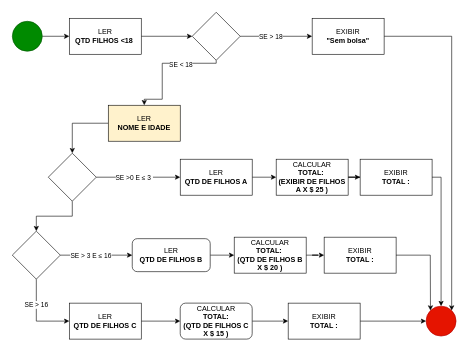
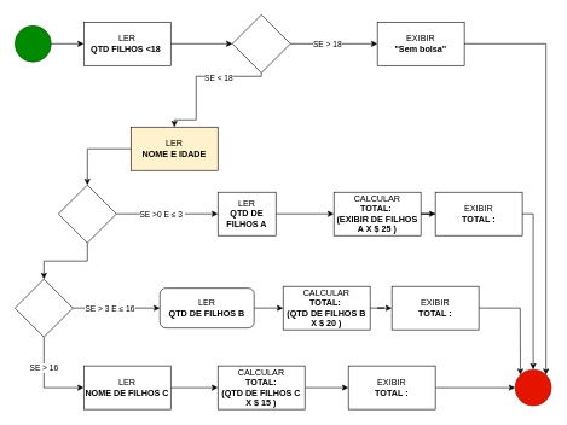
  <mxCell id="0" />
  <mxCell id="1" parent="0" />
  <mxCell id="2" value="" style="edgeStyle=orthogonalEdgeStyle;rounded=0;orthogonalLoop=1;jettySize=auto;html=1;" edge="1" parent="1" source="3" target="5"><mxGeometry relative="1" as="geometry" /></mxCell>
  <mxCell id="3" value="" style="ellipse;whiteSpace=wrap;html=1;aspect=fixed;fillColor=#008a00;fontColor=#ffffff;strokeColor=#005700;" vertex="1" parent="1"><mxGeometry x="20" y="35" width="50" height="50" as="geometry" /></mxCell>
  <mxCell id="4" value="" style="edgeStyle=orthogonalEdgeStyle;rounded=0;orthogonalLoop=1;jettySize=auto;html=1;" edge="1" parent="1" source="5" target="10"><mxGeometry relative="1" as="geometry" /></mxCell>
  <mxCell id="5" value="LER&lt;br&gt;&lt;b&gt;QTD FILHOS &amp;lt;18&amp;nbsp;&lt;/b&gt;" style="whiteSpace=wrap;html=1;" vertex="1" parent="1"><mxGeometry x="115" y="30" width="120" height="60" as="geometry" /></mxCell>
  <mxCell id="6" value="" style="edgeStyle=orthogonalEdgeStyle;rounded=0;orthogonalLoop=1;jettySize=auto;html=1;" edge="1" parent="1" source="10" target="12"><mxGeometry relative="1" as="geometry" /></mxCell>
  <mxCell id="7" value="SE &amp;gt; 18" style="edgeLabel;html=1;align=center;verticalAlign=middle;resizable=0;points=[];" vertex="1" connectable="0" parent="6"><mxGeometry x="-0.683" relative="1" as="geometry"><mxPoint x="31" as="offset" /></mxGeometry></mxCell>
  <mxCell id="8" value="" style="edgeStyle=orthogonalEdgeStyle;rounded=0;orthogonalLoop=1;jettySize=auto;html=1;" edge="1" parent="1" source="10"><mxGeometry relative="1" as="geometry"><mxPoint x="240" y="175" as="targetPoint" /><Array as="points"><mxPoint x="360" y="105" /><mxPoint x="270" y="105" /><mxPoint x="270" y="165" /><mxPoint x="240" y="165" /></Array></mxGeometry></mxCell>
  <mxCell id="9" value="SE &amp;lt; 18" style="edgeLabel;html=1;align=center;verticalAlign=middle;resizable=0;points=[];" vertex="1" connectable="0" parent="8"><mxGeometry x="-0.21" y="1" relative="1" as="geometry"><mxPoint x="12" as="offset" /></mxGeometry></mxCell>
  <mxCell id="10" value="" style="rhombus;whiteSpace=wrap;html=1;" vertex="1" parent="1"><mxGeometry x="320" y="20" width="80" height="80" as="geometry" /></mxCell>
  <mxCell id="11" value="" style="edgeStyle=orthogonalEdgeStyle;rounded=0;orthogonalLoop=1;jettySize=auto;html=1;entryX=1;entryY=0;entryDx=0;entryDy=0;" edge="1" parent="1" source="12" target="16"><mxGeometry relative="1" as="geometry" /></mxCell>
  <mxCell id="12" value="EXIBIR&lt;br&gt;&lt;b&gt;&quot;Sem bolsa&quot;&lt;/b&gt;" style="whiteSpace=wrap;html=1;" vertex="1" parent="1"><mxGeometry x="520" y="30" width="120" height="60" as="geometry" /></mxCell>
  <mxCell id="13" value="" style="edgeStyle=orthogonalEdgeStyle;rounded=0;orthogonalLoop=1;jettySize=auto;html=1;" edge="1" parent="1" source="14" target="26"><mxGeometry relative="1" as="geometry" /></mxCell>
  <mxCell id="14" value="LER&lt;br&gt;&lt;b&gt;NOME E IDADE&lt;/b&gt;" style="whiteSpace=wrap;html=1;fillColor=#fff2cc;" vertex="1" parent="1"><mxGeometry x="180" y="175" width="120" height="60" as="geometry" /></mxCell>
  <mxCell id="15" value="" style="rhombus;whiteSpace=wrap;html=1;" vertex="1" parent="1"><mxGeometry x="20" y="385" width="80" height="80" as="geometry" /></mxCell>
  <mxCell id="16" value="" style="ellipse;whiteSpace=wrap;html=1;aspect=fixed;fillColor=#e51400;fontColor=#ffffff;strokeColor=#B20000;" vertex="1" parent="1"><mxGeometry x="710" y="510" width="50" height="50" as="geometry" /></mxCell>
  <mxCell id="17" value="" style="edgeStyle=orthogonalEdgeStyle;rounded=0;orthogonalLoop=1;jettySize=auto;html=1;" edge="1" parent="1" source="18" target="34"><mxGeometry relative="1" as="geometry" /></mxCell>
  <mxCell id="18" value="LER&lt;br&gt;&lt;b&gt;QTD DE FILHOS B&lt;/b&gt;" style="whiteSpace=wrap;html=1;align=center;rounded=1;" vertex="1" parent="1"><mxGeometry x="220" y="397.5" width="130" height="55" as="geometry" /></mxCell>
  <mxCell id="19" value="" style="edgeStyle=orthogonalEdgeStyle;rounded=0;orthogonalLoop=1;jettySize=auto;html=1;exitX=0.5;exitY=1;exitDx=0;exitDy=0;entryX=0;entryY=0.5;entryDx=0;entryDy=0;" edge="1" parent="1" source="15" target="22"><mxGeometry relative="1" as="geometry" /></mxCell>
  <mxCell id="20" value="SE &amp;gt; 16" style="edgeLabel;html=1;align=center;verticalAlign=middle;resizable=0;points=[];" vertex="1" connectable="0" parent="19"><mxGeometry x="-0.333" y="-1" relative="1" as="geometry"><mxPoint as="offset" /></mxGeometry></mxCell>
  <mxCell id="21" value="" style="edgeStyle=orthogonalEdgeStyle;rounded=0;orthogonalLoop=1;jettySize=auto;html=1;" edge="1" parent="1" source="22" target="36"><mxGeometry relative="1" as="geometry" /></mxCell>
- <mxCell id="22" value="LER&lt;br&gt;&lt;b&gt;QTD DE FILHOS C&lt;/b&gt;" style="whiteSpace=wrap;html=1;" vertex="1" parent="1"><mxGeometry x="115" y="505" width="120" height="60" as="geometry" /></mxCell>
+ <mxCell id="22" value="LER&lt;br&gt;&lt;b&gt;NOME DE FILHOS C&lt;/b&gt;" style="whiteSpace=wrap;html=1;" vertex="1" parent="1"><mxGeometry x="115" y="505" width="120" height="60" as="geometry" /></mxCell>
  <mxCell id="23" value="" style="edgeStyle=orthogonalEdgeStyle;rounded=0;orthogonalLoop=1;jettySize=auto;html=1;" edge="1" parent="1" source="26" target="28"><mxGeometry relative="1" as="geometry" /></mxCell>
  <mxCell id="24" value="SE &amp;gt;0 E&amp;nbsp;≤ 3&amp;nbsp;" style="edgeLabel;html=1;align=center;verticalAlign=middle;resizable=0;points=[];" vertex="1" connectable="0" parent="23"><mxGeometry x="-0.253" y="-1" relative="1" as="geometry"><mxPoint x="10" y="-1" as="offset" /></mxGeometry></mxCell>
  <mxCell id="25" value="" style="edgeStyle=orthogonalEdgeStyle;rounded=0;orthogonalLoop=1;jettySize=auto;html=1;" edge="1" parent="1" source="26" target="15"><mxGeometry relative="1" as="geometry" /></mxCell>
  <mxCell id="26" value="" style="rhombus;whiteSpace=wrap;html=1;" vertex="1" parent="1"><mxGeometry x="80" y="255" width="80" height="80" as="geometry" /></mxCell>
  <mxCell id="27" value="" style="edgeStyle=orthogonalEdgeStyle;rounded=0;orthogonalLoop=1;jettySize=auto;html=1;" edge="1" parent="1" source="28" target="32"><mxGeometry relative="1" as="geometry" /></mxCell>
- <mxCell id="28" value="LER&lt;br&gt;&lt;b&gt;QTD DE FILHOS A&lt;/b&gt;" style="whiteSpace=wrap;html=1;" vertex="1" parent="1"><mxGeometry x="300" y="265" width="120" height="60" as="geometry" /></mxCell>
+ <mxCell id="28" value="LER&lt;br&gt;&lt;b&gt;QTD DE FILHOS A&lt;/b&gt;" style="whiteSpace=wrap;html=1;" vertex="1" parent="1"><mxGeometry x="300" y="265" width="80" height="60" as="geometry" /></mxCell>
  <mxCell id="29" value="" style="endArrow=classic;html=1;rounded=0;exitX=1;exitY=0.5;exitDx=0;exitDy=0;entryX=0;entryY=0.5;entryDx=0;entryDy=0;" edge="1" parent="1" source="15" target="18"><mxGeometry width="50" height="50" relative="1" as="geometry"><mxPoint x="210" y="485" as="sourcePoint" /><mxPoint x="260" y="435" as="targetPoint" /></mxGeometry></mxCell>
  <mxCell id="30" value="SE &amp;gt; 3 E&amp;nbsp;≤ 16" style="edgeLabel;html=1;align=center;verticalAlign=middle;resizable=0;points=[];" vertex="1" connectable="0" parent="29"><mxGeometry x="-0.648" y="-2" relative="1" as="geometry"><mxPoint x="29" y="-2" as="offset" /></mxGeometry></mxCell>
  <mxCell id="31" value="" style="edgeStyle=orthogonalEdgeStyle;rounded=0;orthogonalLoop=1;jettySize=auto;html=1;" edge="1" parent="1" source="32" target="42"><mxGeometry relative="1" as="geometry" /></mxCell>
  <mxCell id="32" value="CALCULAR&lt;br&gt;&lt;b&gt;TOTAL:&amp;nbsp;&lt;br&gt;(EXIBIR DE FILHOS A X $ 25 )&lt;/b&gt;" style="whiteSpace=wrap;html=1;" vertex="1" parent="1"><mxGeometry x="460" y="265" width="120" height="60" as="geometry" /></mxCell>
  <mxCell id="33" value="" style="edgeStyle=orthogonalEdgeStyle;rounded=0;orthogonalLoop=1;jettySize=auto;html=1;" edge="1" parent="1" source="34" target="41"><mxGeometry relative="1" as="geometry" /></mxCell>
  <mxCell id="34" value="CALCULAR&lt;br&gt;&lt;b&gt;TOTAL:&amp;nbsp;&lt;br style=&quot;border-color: var(--border-color);&quot;&gt;&lt;/b&gt;&lt;b style=&quot;border-color: var(--border-color);&quot;&gt;(QTD DE FILHOS B&lt;br&gt;X $ 20 )&lt;/b&gt;" style="whiteSpace=wrap;html=1;" vertex="1" parent="1"><mxGeometry x="390" y="395" width="120" height="60" as="geometry" /></mxCell>
  <mxCell id="35" value="" style="edgeStyle=orthogonalEdgeStyle;rounded=0;orthogonalLoop=1;jettySize=auto;html=1;" edge="1" parent="1" source="36" target="40"><mxGeometry relative="1" as="geometry" /></mxCell>
- <mxCell id="36" value="CALCULAR &lt;br&gt;&lt;b&gt;TOTAL:&lt;/b&gt;&lt;br style=&quot;border-color: var(--border-color);&quot;&gt;&lt;b style=&quot;border-color: var(--border-color);&quot;&gt;(QTD DE FILHOS C&lt;br&gt;X $ 15 )&lt;/b&gt;" style="whiteSpace=wrap;html=1;rounded=1;" vertex="1" parent="1"><mxGeometry x="300" y="505" width="120" height="60" as="geometry" /></mxCell>
+ <mxCell id="36" value="CALCULAR &lt;br&gt;&lt;b&gt;TOTAL:&lt;/b&gt;&lt;br style=&quot;border-color: var(--border-color);&quot;&gt;&lt;b style=&quot;border-color: var(--border-color);&quot;&gt;(QTD DE FILHOS C&lt;br&gt;X $ 15 )&lt;/b&gt;" style="whiteSpace=wrap;html=1;" vertex="1" parent="1"><mxGeometry x="300" y="505" width="120" height="60" as="geometry" /></mxCell>
  <mxCell id="37" value="" style="endArrow=classic;html=1;rounded=0;entryX=0;entryY=0.5;entryDx=0;entryDy=0;exitX=1;exitY=0.5;exitDx=0;exitDy=0;" edge="1" parent="1" source="40" target="16"><mxGeometry width="50" height="50" relative="1" as="geometry"><mxPoint x="620" y="535" as="sourcePoint" /><mxPoint x="230" y="335" as="targetPoint" /></mxGeometry></mxCell>
  <mxCell id="38" value="" style="endArrow=classic;html=1;rounded=0;entryX=0;entryY=0;entryDx=0;entryDy=0;" edge="1" parent="1" target="16"><mxGeometry width="50" height="50" relative="1" as="geometry"><mxPoint x="650" y="425" as="sourcePoint" /><mxPoint x="230" y="335" as="targetPoint" /><Array as="points"><mxPoint x="717" y="425" /></Array></mxGeometry></mxCell>
  <mxCell id="39" value="" style="endArrow=classic;html=1;rounded=0;entryX=0.5;entryY=0;entryDx=0;entryDy=0;" edge="1" parent="1" target="16"><mxGeometry width="50" height="50" relative="1" as="geometry"><mxPoint x="690" y="295" as="sourcePoint" /><mxPoint x="230" y="335" as="targetPoint" /><Array as="points"><mxPoint x="735" y="295" /></Array></mxGeometry></mxCell>
  <mxCell id="40" value="EXIBIR&lt;br&gt;&lt;b&gt;TOTAL :&lt;/b&gt;" style="whiteSpace=wrap;html=1;" vertex="1" parent="1"><mxGeometry x="480" y="505" width="120" height="60" as="geometry" /></mxCell>
  <mxCell id="41" value="EXIBIR&lt;br style=&quot;border-color: var(--border-color);&quot;&gt;&lt;b style=&quot;border-color: var(--border-color);&quot;&gt;TOTAL :&lt;/b&gt;" style="whiteSpace=wrap;html=1;" vertex="1" parent="1"><mxGeometry x="540" y="395" width="120" height="60" as="geometry" /></mxCell>
  <mxCell id="42" value="EXIBIR&lt;br style=&quot;border-color: var(--border-color);&quot;&gt;&lt;b style=&quot;border-color: var(--border-color);&quot;&gt;TOTAL :&lt;/b&gt;" style="whiteSpace=wrap;html=1;" vertex="1" parent="1"><mxGeometry x="600" y="265" width="120" height="60" as="geometry" /></mxCell>
